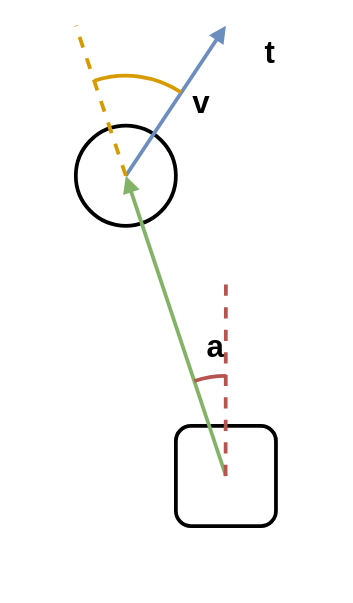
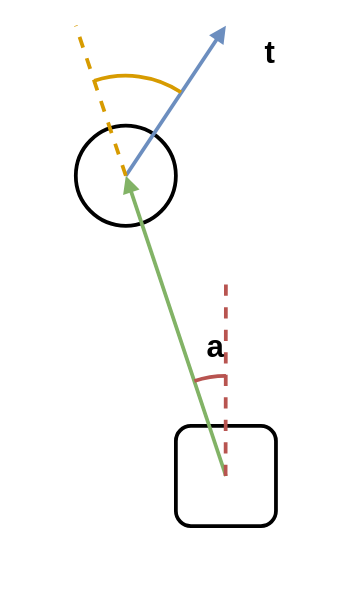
  <mxCell id="0" />
  <mxCell id="1" parent="0" />
  <mxCell id="2" value="" style="rounded=1;whiteSpace=wrap;html=1;fillColor=none;strokeWidth=3;" parent="1" vertex="1"><mxGeometry x="140" y="340" width="80" height="80" as="geometry" /></mxCell>
  <mxCell id="3" value="" style="ellipse;whiteSpace=wrap;html=1;aspect=fixed;fillColor=none;strokeWidth=3;" parent="1" vertex="1"><mxGeometry x="60" y="100" width="80" height="80" as="geometry" /></mxCell>
  <mxCell id="4" value="" style="endArrow=block;html=1;fillColor=#d5e8d4;strokeColor=#82b366;strokeWidth=3;startArrow=none;startFill=0;endFill=1;" parent="1" edge="1"><mxGeometry width="50" height="50" relative="1" as="geometry"><mxPoint x="180" y="380" as="sourcePoint" /><mxPoint x="100" y="140" as="targetPoint" /></mxGeometry></mxCell>
  <mxCell id="5" value="" style="verticalLabelPosition=bottom;verticalAlign=top;html=1;shape=mxgraph.basic.arc;startAngle=0.949;endAngle=0;strokeWidth=3;fontSize=25;fillColor=#f8cecc;strokeColor=#b85450;" parent="1" vertex="1"><mxGeometry x="100" y="300" width="160" height="160" as="geometry" /></mxCell>
  <mxCell id="6" value="" style="endArrow=none;html=1;strokeWidth=3;fontSize=25;fillColor=#f8cecc;strokeColor=#b85450;dashed=1;" parent="1" edge="1"><mxGeometry width="50" height="50" relative="1" as="geometry"><mxPoint x="179.74" y="380" as="sourcePoint" /><mxPoint x="180" y="220" as="targetPoint" /></mxGeometry></mxCell>
  <mxCell id="7" value="&lt;b&gt;a&lt;/b&gt;" style="text;html=1;strokeColor=none;fillColor=none;align=center;verticalAlign=middle;whiteSpace=wrap;rounded=0;strokeWidth=3;fontSize=25;" parent="1" vertex="1"><mxGeometry x="142" y="260" width="60" height="30" as="geometry" /></mxCell>
  <mxCell id="8" value="" style="endArrow=block;html=1;strokeWidth=3;fontSize=25;fillColor=#dae8fc;strokeColor=#6c8ebf;endFill=1;" parent="1" edge="1"><mxGeometry width="50" height="50" relative="1" as="geometry"><mxPoint x="100" y="140" as="sourcePoint" /><mxPoint x="180" y="20" as="targetPoint" /></mxGeometry></mxCell>
  <mxCell id="9" value="" style="endArrow=none;html=1;fillColor=#ffe6cc;strokeColor=#d79b00;strokeWidth=3;startArrow=none;startFill=0;endFill=0;dashed=1;" parent="1" edge="1"><mxGeometry width="50" height="50" relative="1" as="geometry"><mxPoint x="100" y="140" as="sourcePoint" /><mxPoint x="60" y="20" as="targetPoint" /></mxGeometry></mxCell>
  <mxCell id="10" value="" style="verticalLabelPosition=bottom;verticalAlign=top;html=1;shape=mxgraph.basic.arc;startAngle=0.949;endAngle=0.093;strokeWidth=3;fontSize=25;fillColor=#ffe6cc;strokeColor=#d79b00;" parent="1" vertex="1"><mxGeometry x="20" y="60" width="160" height="160" as="geometry" /></mxCell>
- <mxCell id="11" value="&lt;b&gt;v&lt;/b&gt;" style="text;html=1;align=center;verticalAlign=middle;resizable=0;points=[];autosize=1;strokeColor=none;fillColor=none;fontSize=25;" parent="1" vertex="1"><mxGeometry x="140" y="60" width="40" height="40" as="geometry" /></mxCell>
  <mxCell id="12" value="&lt;b&gt;t&lt;/b&gt;" style="text;html=1;align=center;verticalAlign=middle;resizable=0;points=[];autosize=1;strokeColor=none;fillColor=none;fontSize=25;" parent="1" vertex="1"><mxGeometry x="200" y="20" width="30" height="40" as="geometry" /></mxCell>
